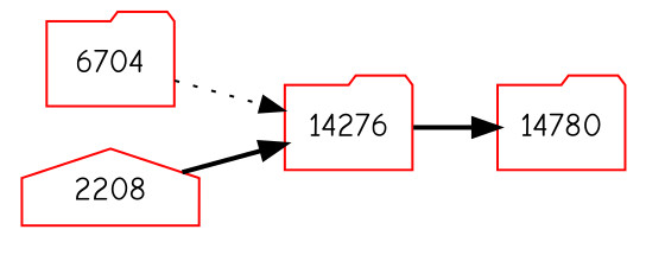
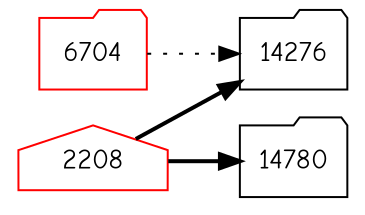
  digraph {
    fontname="Comic Neue"
    rankdir=LR
    node [color=black fontname="Comic Neue" shape=folder]
    edge [fontname="Comic Neue" style=bold]
-   14276 [color=red]
+   14276
    6704 [color=red]
    2208 [color=red shape=house]
-   14780 [color=red]
+   14780
    6704 -> 14276 [style=dotted]
    2208 -> 14276
-   14276 -> 14780
+   2208 -> 14780
  }
